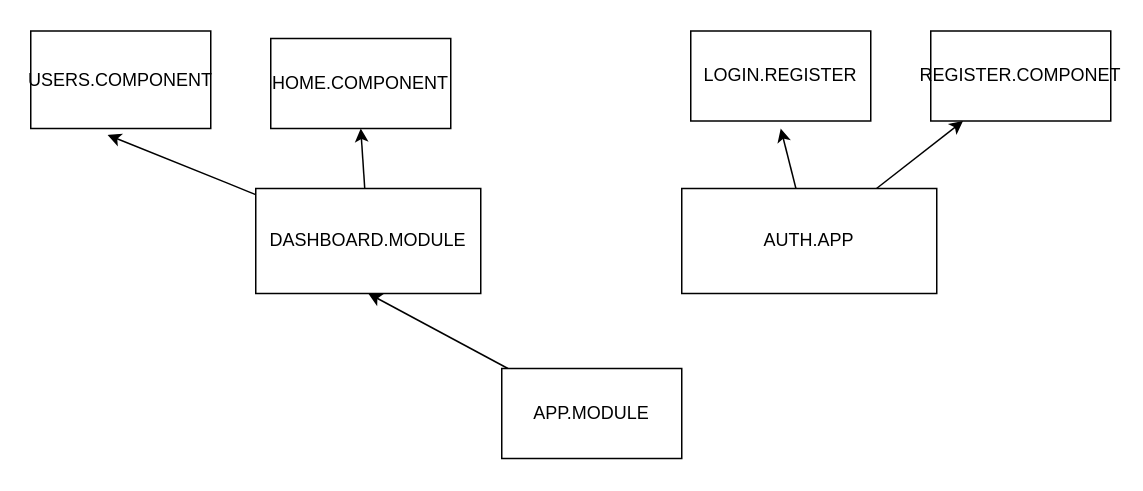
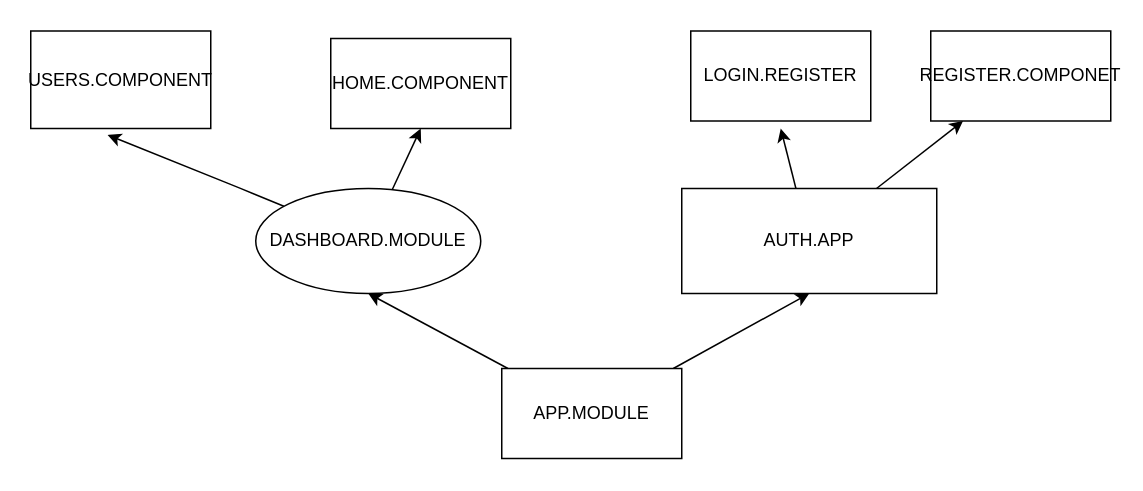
  <mxCell id="0" />
  <mxCell id="1" parent="0" />
  <mxCell id="2" style="edgeStyle=none;html=1;entryX=0.5;entryY=1;entryDx=0;entryDy=0;" parent="1" source="4" target="7" edge="1"><mxGeometry relative="1" as="geometry" /></mxCell>
+ <mxCell id="3" style="edgeStyle=none;html=1;entryX=0.5;entryY=1;entryDx=0;entryDy=0;" parent="1" source="4" target="10" edge="1"><mxGeometry relative="1" as="geometry" /></mxCell>
  <mxCell id="4" value="APP.MODULE" style="rounded=0;whiteSpace=wrap;html=1;direction=west;" parent="1" vertex="1"><mxGeometry x="334" y="245" width="120" height="60" as="geometry" /></mxCell>
  <mxCell id="5" style="edgeStyle=none;html=1;entryX=0.427;entryY=1.066;entryDx=0;entryDy=0;entryPerimeter=0;" parent="1" source="7" target="12" edge="1"><mxGeometry relative="1" as="geometry"><Array as="points"><mxPoint x="160" y="125" /></Array></mxGeometry></mxCell>
  <mxCell id="6" style="edgeStyle=none;html=1;entryX=0.5;entryY=1;entryDx=0;entryDy=0;" parent="1" source="7" target="11" edge="1"><mxGeometry relative="1" as="geometry" /></mxCell>
- <mxCell id="7" value="DASHBOARD.MODULE" style="rounded=0;whiteSpace=wrap;html=1;" parent="1" vertex="1"><mxGeometry x="170" y="125" width="150" height="70" as="geometry" /></mxCell>
+ <mxCell id="7" value="DASHBOARD.MODULE" style="ellipse;whiteSpace=wrap;html=1;" parent="1" vertex="1"><mxGeometry x="170" y="125" width="150" height="70" as="geometry" /></mxCell>
  <mxCell id="8" style="edgeStyle=none;html=1;" parent="1" source="10" edge="1"><mxGeometry relative="1" as="geometry"><mxPoint x="520" y="85" as="targetPoint" /></mxGeometry></mxCell>
  <mxCell id="9" style="edgeStyle=none;html=1;" parent="1" source="10" target="14" edge="1"><mxGeometry relative="1" as="geometry" /></mxCell>
  <mxCell id="10" value="AUTH.APP" style="rounded=0;whiteSpace=wrap;html=1;" parent="1" vertex="1"><mxGeometry x="454" y="125" width="170" height="70" as="geometry" /></mxCell>
- <mxCell id="11" value="HOME.COMPONENT" style="rounded=0;whiteSpace=wrap;html=1;" parent="1" vertex="1"><mxGeometry x="180" y="25" width="120" height="60" as="geometry" /></mxCell>
+ <mxCell id="11" value="HOME.COMPONENT" style="rounded=0;whiteSpace=wrap;html=1;" parent="1" vertex="1"><mxGeometry x="220" y="25" width="120" height="60" as="geometry" /></mxCell>
  <mxCell id="12" value="USERS.COMPONENT" style="rounded=0;whiteSpace=wrap;html=1;" parent="1" vertex="1"><mxGeometry x="20" y="20" width="120" height="65" as="geometry" /></mxCell>
  <mxCell id="13" value="LOGIN.REGISTER" style="rounded=0;whiteSpace=wrap;html=1;" parent="1" vertex="1"><mxGeometry x="460" y="20" width="120" height="60" as="geometry" /></mxCell>
  <mxCell id="14" value="REGISTER.COMPONET" style="rounded=0;whiteSpace=wrap;html=1;" parent="1" vertex="1"><mxGeometry x="620" y="20" width="120" height="60" as="geometry" /></mxCell>
